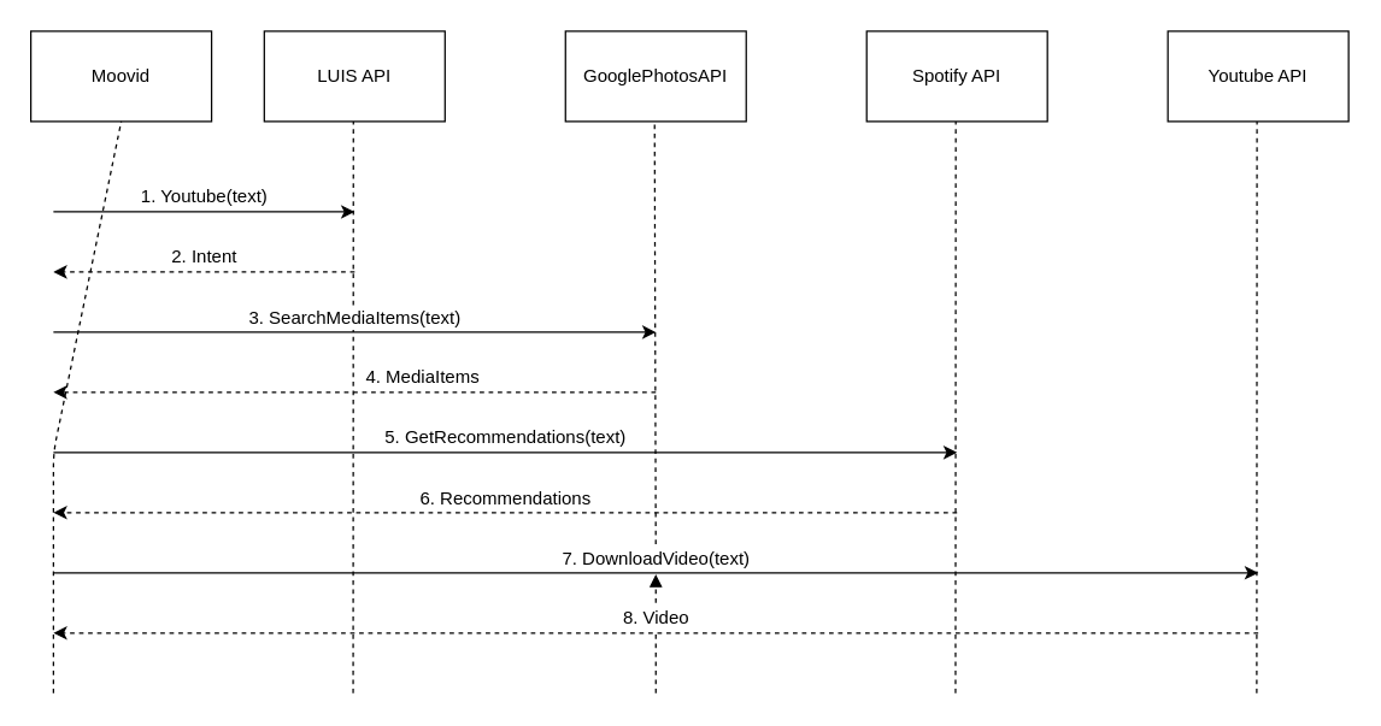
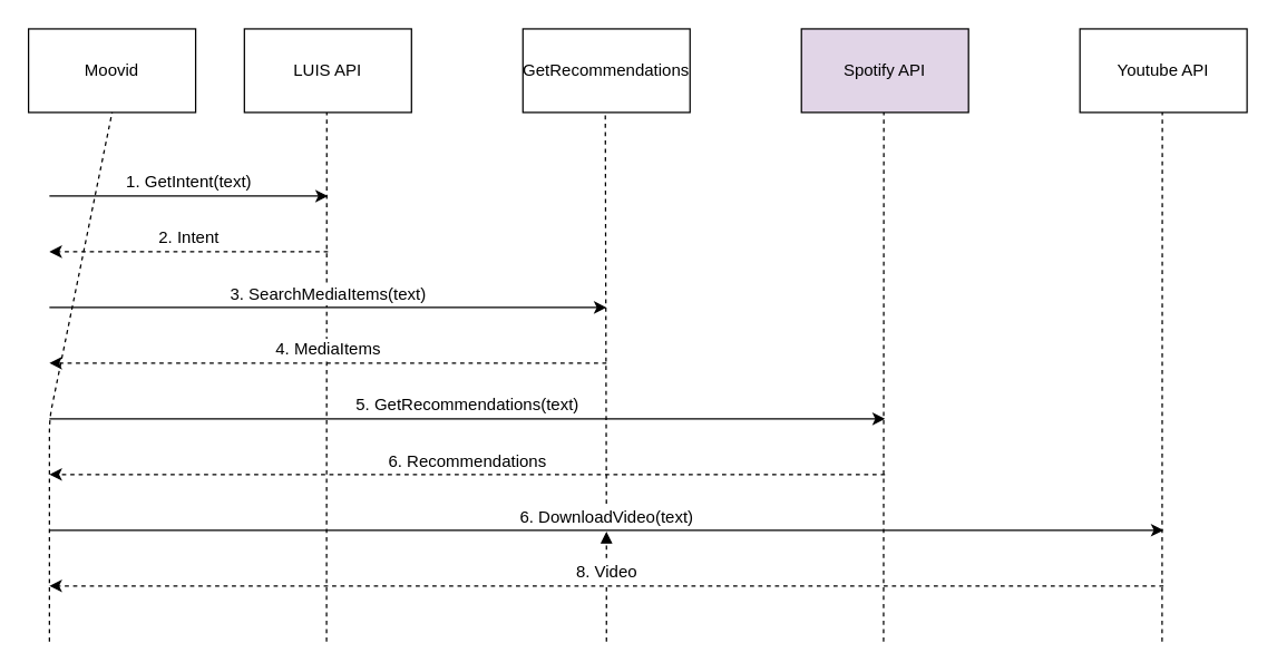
  <mxCell id="0" />
  <mxCell id="1" parent="0" />
  <mxCell id="2" value="Moovid" style="rounded=0;whiteSpace=wrap;html=1;" vertex="1" parent="1"><mxGeometry x="20" y="20" width="120" height="60" as="geometry" /></mxCell>
  <mxCell id="3" value="LUIS API" style="rounded=0;whiteSpace=wrap;html=1;" vertex="1" parent="1"><mxGeometry x="175" y="20" width="120" height="60" as="geometry" /></mxCell>
- <mxCell id="4" value="GooglePhotosAPI" style="rounded=0;whiteSpace=wrap;html=1;" vertex="1" parent="1"><mxGeometry x="375" y="20" width="120" height="60" as="geometry" /></mxCell>
- <mxCell id="5" value="Spotify API" style="rounded=0;whiteSpace=wrap;html=1;" vertex="1" parent="1"><mxGeometry x="575" y="20" width="120" height="60" as="geometry" /></mxCell>
+ <mxCell id="4" value="GetRecommendations" style="rounded=0;whiteSpace=wrap;html=1;" vertex="1" parent="1"><mxGeometry x="375" y="20" width="120" height="60" as="geometry" /></mxCell>
+ <mxCell id="5" value="Spotify API" style="rounded=0;whiteSpace=wrap;html=1;fillColor=#e1d5e7;" vertex="1" parent="1"><mxGeometry x="575" y="20" width="120" height="60" as="geometry" /></mxCell>
  <mxCell id="6" value="Youtube API" style="rounded=0;whiteSpace=wrap;html=1;" vertex="1" parent="1"><mxGeometry x="775" y="20" width="120" height="60" as="geometry" /></mxCell>
  <mxCell id="7" value="" style="endArrow=none;dashed=1;html=1;entryX=0.5;entryY=1;entryDx=0;entryDy=0;" edge="1" parent="1" target="2"><mxGeometry width="50" height="50" relative="1" as="geometry"><mxPoint x="35" y="460" as="sourcePoint" /><mxPoint x="525" y="280" as="targetPoint" /><Array as="points"><mxPoint x="35" y="370" /><mxPoint x="35" y="300" /></Array></mxGeometry></mxCell>
  <mxCell id="8" value="" style="endArrow=none;dashed=1;html=1;entryX=0.5;entryY=1;entryDx=0;entryDy=0;" edge="1" parent="1"><mxGeometry width="50" height="50" relative="1" as="geometry"><mxPoint x="234" y="460" as="sourcePoint" /><mxPoint x="234.17" y="80" as="targetPoint" /></mxGeometry></mxCell>
  <mxCell id="9" value="" style="endArrow=none;dashed=1;html=1;entryX=0.5;entryY=1;entryDx=0;entryDy=0;" edge="1" parent="1" source="26"><mxGeometry width="50" height="50" relative="1" as="geometry"><mxPoint x="434.17" y="640" as="sourcePoint" /><mxPoint x="434.17" y="80" as="targetPoint" /></mxGeometry></mxCell>
  <mxCell id="10" value="" style="endArrow=none;dashed=1;html=1;entryX=0.5;entryY=1;entryDx=0;entryDy=0;" edge="1" parent="1"><mxGeometry width="50" height="50" relative="1" as="geometry"><mxPoint x="634" y="460" as="sourcePoint" /><mxPoint x="634.17" y="80" as="targetPoint" /></mxGeometry></mxCell>
  <mxCell id="11" value="" style="endArrow=none;dashed=1;html=1;entryX=0.5;entryY=1;entryDx=0;entryDy=0;" edge="1" parent="1"><mxGeometry width="50" height="50" relative="1" as="geometry"><mxPoint x="834" y="460" as="sourcePoint" /><mxPoint x="834.17" y="80" as="targetPoint" /></mxGeometry></mxCell>
  <mxCell id="12" value="" style="endArrow=classic;html=1;" edge="1" parent="1"><mxGeometry width="50" height="50" relative="1" as="geometry"><mxPoint x="35" y="140" as="sourcePoint" /><mxPoint x="235" y="140" as="targetPoint" /></mxGeometry></mxCell>
  <mxCell id="13" value="" style="endArrow=classic;html=1;" edge="1" parent="1"><mxGeometry width="50" height="50" relative="1" as="geometry"><mxPoint x="35" y="220" as="sourcePoint" /><mxPoint x="435" y="220" as="targetPoint" /></mxGeometry></mxCell>
  <mxCell id="14" value="" style="endArrow=classic;html=1;" edge="1" parent="1"><mxGeometry width="50" height="50" relative="1" as="geometry"><mxPoint x="35" y="300" as="sourcePoint" /><mxPoint x="635" y="300" as="targetPoint" /></mxGeometry></mxCell>
  <mxCell id="15" value="" style="endArrow=classic;html=1;" edge="1" parent="1"><mxGeometry width="50" height="50" relative="1" as="geometry"><mxPoint x="35" y="380" as="sourcePoint" /><mxPoint x="835" y="380" as="targetPoint" /></mxGeometry></mxCell>
  <mxCell id="16" value="" style="endArrow=classic;html=1;dashed=1;" edge="1" parent="1"><mxGeometry width="50" height="50" relative="1" as="geometry"><mxPoint x="235" y="180" as="sourcePoint" /><mxPoint x="35" y="180" as="targetPoint" /></mxGeometry></mxCell>
  <mxCell id="17" value="" style="endArrow=classic;html=1;dashed=1;" edge="1" parent="1"><mxGeometry width="50" height="50" relative="1" as="geometry"><mxPoint x="435" y="260" as="sourcePoint" /><mxPoint x="35" y="260" as="targetPoint" /></mxGeometry></mxCell>
  <mxCell id="18" value="" style="endArrow=classic;html=1;dashed=1;" edge="1" parent="1"><mxGeometry width="50" height="50" relative="1" as="geometry"><mxPoint x="635" y="340" as="sourcePoint" /><mxPoint x="35" y="340" as="targetPoint" /></mxGeometry></mxCell>
  <mxCell id="19" value="" style="endArrow=classic;html=1;dashed=1;" edge="1" parent="1"><mxGeometry width="50" height="50" relative="1" as="geometry"><mxPoint x="835" y="420" as="sourcePoint" /><mxPoint x="35" y="420" as="targetPoint" /></mxGeometry></mxCell>
- <mxCell id="20" value="1. Youtube(text)" style="text;html=1;align=center;verticalAlign=middle;resizable=0;points=[];autosize=1;" vertex="1" parent="1"><mxGeometry x="85" y="120" width="100" height="20" as="geometry" /></mxCell>
+ <mxCell id="20" value="1. GetIntent(text)" style="text;html=1;align=center;verticalAlign=middle;resizable=0;points=[];autosize=1;" vertex="1" parent="1"><mxGeometry x="85" y="120" width="100" height="20" as="geometry" /></mxCell>
  <mxCell id="21" value="2. Intent" style="text;html=1;align=center;verticalAlign=middle;resizable=0;points=[];autosize=1;" vertex="1" parent="1"><mxGeometry x="105" y="160" width="60" height="20" as="geometry" /></mxCell>
  <mxCell id="22" value="3. SearchMediaItems(text)" style="text;html=1;align=center;verticalAlign=middle;resizable=0;points=[];autosize=1;labelBackgroundColor=#ffffff;" vertex="1" parent="1"><mxGeometry x="155" y="201" width="160" height="20" as="geometry" /></mxCell>
- <mxCell id="23" value="4. MediaItems" style="text;html=1;align=center;verticalAlign=middle;resizable=0;points=[];autosize=1;labelBackgroundColor=#ffffff;" vertex="1" parent="1"><mxGeometry x="235" y="240" width="90" height="20" as="geometry" /></mxCell>
+ <mxCell id="23" value="4. MediaItems" style="text;html=1;align=center;verticalAlign=middle;resizable=0;points=[];autosize=1;labelBackgroundColor=#ffffff;" vertex="1" parent="1"><mxGeometry x="190" y="240" width="90" height="20" as="geometry" /></mxCell>
  <mxCell id="24" value="5. GetRecommendations(text)" style="text;html=1;align=center;verticalAlign=middle;resizable=0;points=[];autosize=1;" vertex="1" parent="1"><mxGeometry x="245" y="280" width="180" height="20" as="geometry" /></mxCell>
  <mxCell id="25" value="6. Recommendations" style="text;html=1;align=center;verticalAlign=middle;resizable=0;points=[];autosize=1;" vertex="1" parent="1"><mxGeometry x="270" y="321" width="130" height="20" as="geometry" /></mxCell>
- <mxCell id="26" value="7. DownloadVideo(text)" style="text;html=1;align=center;verticalAlign=middle;resizable=0;points=[];autosize=1;labelBackgroundColor=#ffffff;" vertex="1" parent="1"><mxGeometry x="365" y="361" width="140" height="20" as="geometry" /></mxCell>
+ <mxCell id="26" value="6. DownloadVideo(text)" style="text;html=1;align=center;verticalAlign=middle;resizable=0;points=[];autosize=1;labelBackgroundColor=#ffffff;" vertex="1" parent="1"><mxGeometry x="365" y="361" width="140" height="20" as="geometry" /></mxCell>
  <mxCell id="27" value="" style="endArrow=block;dashed=1;html=1;entryX=0.5;entryY=1;entryDx=0;entryDy=0;" edge="1" parent="1" source="28" target="26"><mxGeometry width="50" height="50" relative="1" as="geometry"><mxPoint x="434.17" y="640" as="sourcePoint" /><mxPoint x="434.17" y="80" as="targetPoint" /></mxGeometry></mxCell>
  <mxCell id="28" value="8. Video" style="text;html=1;align=center;verticalAlign=middle;resizable=0;points=[];autosize=1;labelBackgroundColor=#ffffff;" vertex="1" parent="1"><mxGeometry x="405" y="400" width="60" height="20" as="geometry" /></mxCell>
  <mxCell id="29" value="" style="endArrow=none;dashed=1;html=1;entryX=0.5;entryY=1;entryDx=0;entryDy=0;" edge="1" parent="1" target="28"><mxGeometry width="50" height="50" relative="1" as="geometry"><mxPoint x="435" y="460" as="sourcePoint" /><mxPoint x="435" y="381" as="targetPoint" /></mxGeometry></mxCell>
